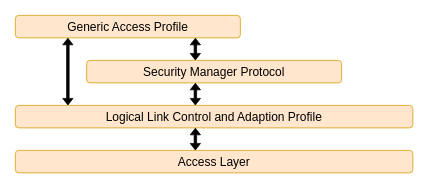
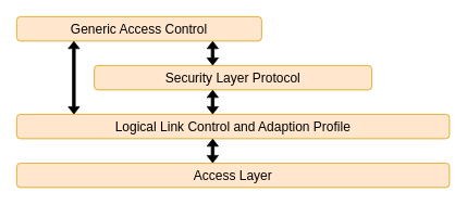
  <mxCell id="0" />
  <mxCell id="1" parent="0" />
- <mxCell id="2" value="&lt;font style=&quot;font-size: 16px&quot;&gt;Generic Access Profile&lt;/font&gt;" style="rounded=1;whiteSpace=wrap;html=1;fillColor=#ffe6cc;strokeColor=#d79b00;" parent="1" vertex="1"><mxGeometry x="20" y="20" width="300" height="30" as="geometry" /></mxCell>
+ <mxCell id="2" value="&lt;font style=&quot;font-size: 16px&quot;&gt;Generic Access Control&lt;/font&gt;" style="rounded=1;whiteSpace=wrap;html=1;fillColor=#ffe6cc;strokeColor=#d79b00;" parent="1" vertex="1"><mxGeometry x="20" y="20" width="300" height="30" as="geometry" /></mxCell>
  <mxCell id="3" value="&lt;font style=&quot;font-size: 16px&quot;&gt;Logical Link Control and Adaption Profile&lt;/font&gt;" style="rounded=1;whiteSpace=wrap;html=1;fillColor=#ffe6cc;strokeColor=#d79b00;" parent="1" vertex="1"><mxGeometry x="20" y="140" width="530" height="30" as="geometry" /></mxCell>
- <mxCell id="4" value="&lt;font style=&quot;font-size: 16px&quot;&gt;Security Manager Protocol&lt;/font&gt;" style="rounded=1;whiteSpace=wrap;html=1;fillColor=#ffe6cc;strokeColor=#d79b00;" parent="1" vertex="1"><mxGeometry x="115" y="80" width="340" height="30" as="geometry" /></mxCell>
+ <mxCell id="4" value="&lt;font style=&quot;font-size: 16px&quot;&gt;Security Layer Protocol&lt;/font&gt;" style="rounded=1;whiteSpace=wrap;html=1;fillColor=#ffe6cc;strokeColor=#d79b00;" parent="1" vertex="1"><mxGeometry x="115" y="80" width="340" height="30" as="geometry" /></mxCell>
  <mxCell id="5" value="&lt;font style=&quot;font-size: 16px&quot;&gt;Access Layer&lt;/font&gt;" style="rounded=1;whiteSpace=wrap;html=1;fillColor=#ffe6cc;strokeColor=#d79b00;" parent="1" vertex="1"><mxGeometry x="20" y="200" width="530" height="30" as="geometry" /></mxCell>
  <mxCell id="6" value="" style="shape=flexArrow;endArrow=classic;startArrow=classic;html=1;width=3.333;startSize=2.586;startWidth=9.365;endWidth=9.365;endSize=2.586;fillColor=#000000;" edge="1" parent="1"><mxGeometry width="100" height="100" relative="1" as="geometry"><mxPoint x="90" y="140" as="sourcePoint" /><mxPoint x="90" y="50" as="targetPoint" /></mxGeometry></mxCell>
  <mxCell id="7" value="" style="shape=flexArrow;endArrow=classic;startArrow=classic;html=1;width=3.333;startSize=2.586;startWidth=9.365;endWidth=9.365;endSize=2.586;fillColor=#000000;" edge="1" parent="1"><mxGeometry width="100" height="100" relative="1" as="geometry"><mxPoint x="260" y="140" as="sourcePoint" /><mxPoint x="260" y="110" as="targetPoint" /></mxGeometry></mxCell>
  <mxCell id="8" value="" style="shape=flexArrow;endArrow=classic;startArrow=classic;html=1;width=3.333;startSize=2.586;startWidth=9.365;endWidth=9.365;endSize=2.586;fillColor=#000000;" edge="1" parent="1"><mxGeometry width="100" height="100" relative="1" as="geometry"><mxPoint x="260" y="200" as="sourcePoint" /><mxPoint x="260" y="170" as="targetPoint" /></mxGeometry></mxCell>
  <mxCell id="9" value="" style="shape=flexArrow;endArrow=classic;startArrow=classic;html=1;width=3.333;startSize=2.586;startWidth=9.365;endWidth=9.365;endSize=2.586;fillColor=#000000;" edge="1" parent="1"><mxGeometry width="100" height="100" relative="1" as="geometry"><mxPoint x="260" y="80" as="sourcePoint" /><mxPoint x="260" y="50" as="targetPoint" /></mxGeometry></mxCell>
